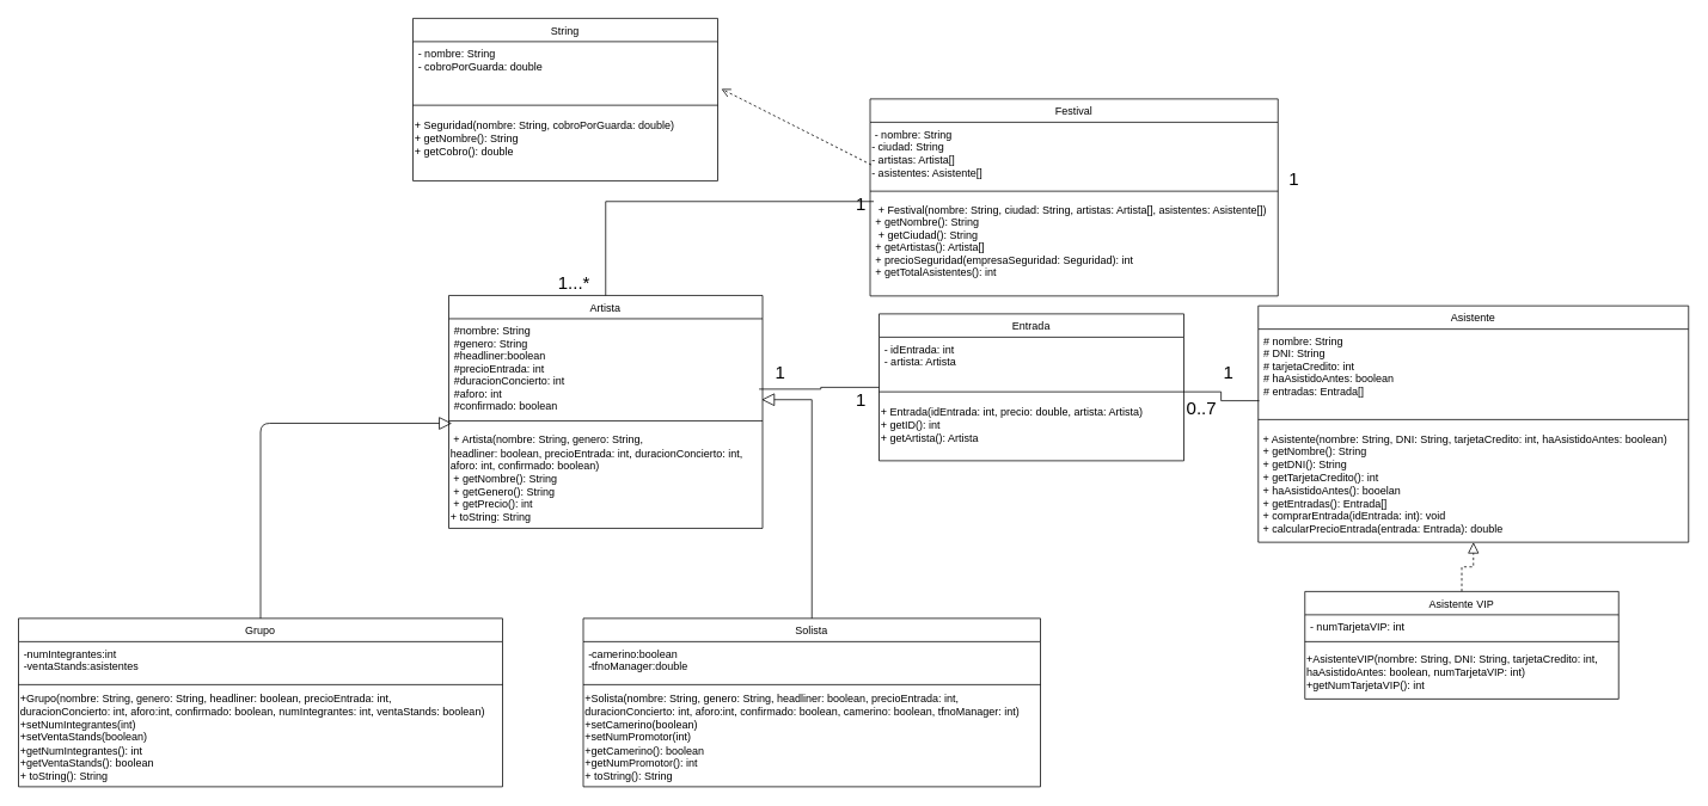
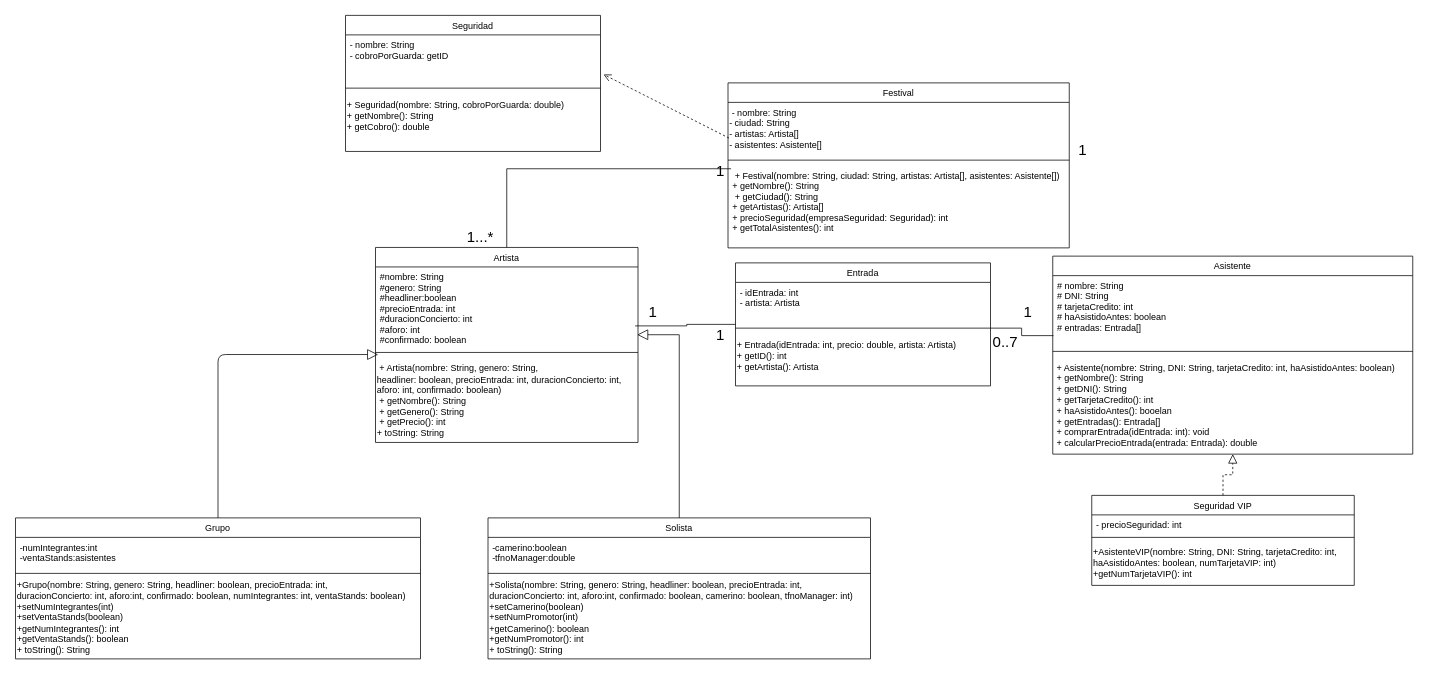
  <mxCell id="0" />
  <mxCell id="1" parent="0" />
  <mxCell id="2" value="Grupo" style="swimlane;fontStyle=0;align=center;verticalAlign=top;childLayout=stackLayout;horizontal=1;startSize=26;horizontalStack=0;resizeParent=1;resizeLast=0;collapsible=1;marginBottom=0;rounded=0;shadow=0;strokeWidth=1;" vertex="1" parent="1"><mxGeometry x="20" y="690" width="540" height="188" as="geometry"><mxRectangle x="542.88" y="280.58" width="160" height="90" as="alternateBounds" /></mxGeometry></mxCell>
  <mxCell id="3" value="-numIntegrantes:int&#10;-ventaStands:asistentes" style="text;align=left;verticalAlign=top;spacingLeft=4;spacingRight=4;overflow=hidden;rotatable=0;points=[[0,0.5],[1,0.5]];portConstraint=eastwest;" vertex="1" parent="2"><mxGeometry y="26" width="540" height="44" as="geometry" /></mxCell>
  <mxCell id="4" value="" style="line;html=1;strokeWidth=1;align=left;verticalAlign=middle;spacingTop=-1;spacingLeft=3;spacingRight=3;rotatable=0;labelPosition=right;points=[];portConstraint=eastwest;" vertex="1" parent="2"><mxGeometry y="70" width="540" height="8" as="geometry" /></mxCell>
  <mxCell id="5" value="&lt;div&gt;+Grupo(nombre: String, genero: String, headliner: boolean, precioEntrada: int,&lt;/div&gt;&lt;div&gt;duracionConcierto: int, aforo:int,&amp;nbsp;&lt;span style=&quot;background-color: transparent; color: light-dark(rgb(0, 0, 0), rgb(255, 255, 255));&quot;&gt;confirmado: boolean&lt;/span&gt;&lt;span style=&quot;background-color: transparent; color: light-dark(rgb(0, 0, 0), rgb(255, 255, 255));&quot;&gt;, numIntegrantes: int, ventaStands: boolean)&lt;/span&gt;&lt;/div&gt;+setNumIntegrantes(int)&lt;div&gt;+setVentaStands(boolean)&lt;/div&gt;&lt;div&gt;+getNumIntegrantes(): int&lt;/div&gt;&lt;div&gt;+getVentaStands(): boolean&lt;/div&gt;&lt;div&gt;+ toString(): String&lt;/div&gt;" style="text;html=1;align=left;verticalAlign=middle;resizable=0;points=[];autosize=1;strokeColor=none;fillColor=none;" vertex="1" parent="2"><mxGeometry y="78" width="540" height="110" as="geometry" /></mxCell>
  <mxCell id="6" value="Asistente" style="swimlane;fontStyle=0;align=center;verticalAlign=top;childLayout=stackLayout;horizontal=1;startSize=26;horizontalStack=0;resizeParent=1;resizeLast=0;collapsible=1;marginBottom=0;rounded=0;shadow=0;strokeWidth=1;" vertex="1" parent="1"><mxGeometry x="1403" y="341" width="480" height="264" as="geometry"><mxRectangle x="340" y="380" width="170" height="26" as="alternateBounds" /></mxGeometry></mxCell>
  <mxCell id="7" value="# nombre: String&#10;# DNI: String&#10;# tarjetaCredito: int&#10;# haAsistidoAntes: boolean&#10;# entradas: Entrada[]" style="text;align=left;verticalAlign=top;spacingLeft=4;spacingRight=4;overflow=hidden;rotatable=0;points=[[0,0.5],[1,0.5]];portConstraint=eastwest;" vertex="1" parent="6"><mxGeometry y="26" width="480" height="94" as="geometry" /></mxCell>
  <mxCell id="8" value="" style="line;html=1;strokeWidth=1;align=left;verticalAlign=middle;spacingTop=-1;spacingLeft=3;spacingRight=3;rotatable=0;labelPosition=right;points=[];portConstraint=eastwest;" vertex="1" parent="6"><mxGeometry y="120" width="480" height="14" as="geometry" /></mxCell>
  <mxCell id="9" value="&lt;div&gt;&amp;nbsp;+ Asistente(nombre: String, DNI: String, tarjetaCredito: int, haAsistidoAntes: boolean)&lt;/div&gt;&amp;nbsp;+ getNombre(): String&lt;div&gt;&amp;nbsp;+ getDNI(): String&lt;/div&gt;&lt;div&gt;&amp;nbsp;+ getTarjetaCredito(): int&lt;/div&gt;&lt;div&gt;&amp;nbsp;+ haAsistidoAntes(): booelan&lt;/div&gt;&lt;div&gt;&amp;nbsp;+ getEntradas(): Entrada[]&lt;/div&gt;&lt;div&gt;&amp;nbsp;+ comprarEntrada(idEntrada: int): void&lt;/div&gt;&lt;div&gt;&amp;nbsp;+ calcularPrecioEntrada(entrada: Entrada): double&lt;/div&gt;" style="text;html=1;align=left;verticalAlign=middle;resizable=0;points=[];autosize=1;strokeColor=none;fillColor=none;rotation=0;" vertex="1" parent="6"><mxGeometry y="134" width="480" height="130" as="geometry" /></mxCell>
  <mxCell id="10" style="edgeStyle=orthogonalEdgeStyle;rounded=0;orthogonalLoop=1;jettySize=auto;html=1;exitX=0.5;exitY=0;exitDx=0;exitDy=0;entryX=0.5;entryY=1;entryDx=0;entryDy=0;endArrow=block;endFill=0;endSize=10;dashed=1;" edge="1" parent="1" source="11" target="6"><mxGeometry relative="1" as="geometry" /></mxCell>
- <mxCell id="11" value="Asistente VIP" style="swimlane;fontStyle=0;align=center;verticalAlign=top;childLayout=stackLayout;horizontal=1;startSize=26;horizontalStack=0;resizeParent=1;resizeLast=0;collapsible=1;marginBottom=0;rounded=0;shadow=0;strokeWidth=1;" vertex="1" parent="1"><mxGeometry x="1455" y="660" width="350" height="120" as="geometry"><mxRectangle x="340" y="380" width="170" height="26" as="alternateBounds" /></mxGeometry></mxCell>
- <mxCell id="12" value="- numTarjetaVIP: int" style="text;align=left;verticalAlign=top;spacingLeft=4;spacingRight=4;overflow=hidden;rotatable=0;points=[[0,0.5],[1,0.5]];portConstraint=eastwest;" vertex="1" parent="11"><mxGeometry y="26" width="350" height="26" as="geometry" /></mxCell>
+ <mxCell id="11" value="Seguridad VIP" style="swimlane;fontStyle=0;align=center;verticalAlign=top;childLayout=stackLayout;horizontal=1;startSize=26;horizontalStack=0;resizeParent=1;resizeLast=0;collapsible=1;marginBottom=0;rounded=0;shadow=0;strokeWidth=1;" vertex="1" parent="1"><mxGeometry x="1455" y="660" width="350" height="120" as="geometry"><mxRectangle x="340" y="380" width="170" height="26" as="alternateBounds" /></mxGeometry></mxCell>
+ <mxCell id="12" value="- precioSeguridad: int" style="text;align=left;verticalAlign=top;spacingLeft=4;spacingRight=4;overflow=hidden;rotatable=0;points=[[0,0.5],[1,0.5]];portConstraint=eastwest;" vertex="1" parent="11"><mxGeometry y="26" width="350" height="26" as="geometry" /></mxCell>
  <mxCell id="13" value="" style="line;html=1;strokeWidth=1;align=left;verticalAlign=middle;spacingTop=-1;spacingLeft=3;spacingRight=3;rotatable=0;labelPosition=right;points=[];portConstraint=eastwest;" vertex="1" parent="11"><mxGeometry y="52" width="350" height="8" as="geometry" /></mxCell>
  <mxCell id="14" value="&lt;div&gt;+AsistenteVIP(nombre: String, DNI: String, tarjetaCredito: int,&lt;/div&gt;&lt;div&gt;haAsistidoAntes: boolean, numTarjetaVIP: int)&lt;/div&gt;+getNumTarjetaVIP(): int" style="text;html=1;align=left;verticalAlign=middle;resizable=0;points=[];autosize=1;strokeColor=none;fillColor=none;" vertex="1" parent="11"><mxGeometry y="60" width="350" height="60" as="geometry" /></mxCell>
  <mxCell id="15" value="Solista" style="swimlane;fontStyle=0;align=center;verticalAlign=top;childLayout=stackLayout;horizontal=1;startSize=26;horizontalStack=0;resizeParent=1;resizeLast=0;collapsible=1;marginBottom=0;rounded=0;shadow=0;strokeWidth=1;" vertex="1" parent="1"><mxGeometry x="650" y="690" width="510" height="188" as="geometry"><mxRectangle x="542.88" y="280.58" width="160" height="90" as="alternateBounds" /></mxGeometry></mxCell>
  <mxCell id="16" value="-camerino:boolean&#10;-tfnoManager:double" style="text;align=left;verticalAlign=top;spacingLeft=4;spacingRight=4;overflow=hidden;rotatable=0;points=[[0,0.5],[1,0.5]];portConstraint=eastwest;" vertex="1" parent="15"><mxGeometry y="26" width="510" height="44" as="geometry" /></mxCell>
  <mxCell id="17" value="" style="line;html=1;strokeWidth=1;align=left;verticalAlign=middle;spacingTop=-1;spacingLeft=3;spacingRight=3;rotatable=0;labelPosition=right;points=[];portConstraint=eastwest;" vertex="1" parent="15"><mxGeometry y="70" width="510" height="8" as="geometry" /></mxCell>
  <mxCell id="18" value="&lt;div&gt;+Solista&lt;span style=&quot;background-color: transparent; color: light-dark(rgb(0, 0, 0), rgb(255, 255, 255));&quot;&gt;(nombre: String, genero: String, headliner: boolean, precioEntrada: int,&lt;/span&gt;&lt;/div&gt;&lt;div&gt;duracionConcierto: int, aforo:int,&amp;nbsp;&lt;span style=&quot;background-color: transparent; color: light-dark(rgb(0, 0, 0), rgb(255, 255, 255));&quot;&gt;confirmado: boolean&lt;/span&gt;&lt;span style=&quot;background-color: transparent; color: light-dark(rgb(0, 0, 0), rgb(255, 255, 255));&quot;&gt;, camerino: boolean, tfnoManager: int)&lt;/span&gt;&lt;/div&gt;+setCamerino(boolean)&lt;div&gt;+setNumPromotor(int)&lt;/div&gt;&lt;div&gt;+getCamerino(): boolean&lt;/div&gt;&lt;div&gt;+getNumPromotor(): int&lt;/div&gt;&lt;div&gt;+ toString(): String&lt;/div&gt;" style="text;html=1;align=left;verticalAlign=middle;resizable=0;points=[];autosize=1;strokeColor=none;fillColor=none;" vertex="1" parent="15"><mxGeometry y="78" width="510" height="110" as="geometry" /></mxCell>
  <mxCell id="19" value="Festival&#10;" style="swimlane;fontStyle=0;align=center;verticalAlign=top;childLayout=stackLayout;horizontal=1;startSize=26;horizontalStack=0;resizeParent=1;resizeLast=0;collapsible=1;marginBottom=0;rounded=0;shadow=0;strokeWidth=1;" vertex="1" parent="1"><mxGeometry x="970" y="110" width="455" height="220" as="geometry"><mxRectangle x="340" y="380" width="170" height="26" as="alternateBounds" /></mxGeometry></mxCell>
  <mxCell id="20" value="&lt;div&gt;&lt;span style=&quot;background-color: transparent; color: light-dark(rgb(0, 0, 0), rgb(255, 255, 255));&quot;&gt;&amp;nbsp;- nombre: String&lt;/span&gt;&lt;/div&gt;- ciudad: String&lt;br style=&quot;padding: 0px; margin: 0px;&quot;&gt;- artistas: Artista[]&lt;div&gt;- asistentes: Asistente[]&lt;/div&gt;" style="text;html=1;align=left;verticalAlign=middle;resizable=0;points=[];autosize=1;strokeColor=none;fillColor=none;rotation=0;" vertex="1" parent="19"><mxGeometry y="26" width="455" height="70" as="geometry" /></mxCell>
  <mxCell id="21" value="" style="line;html=1;strokeWidth=1;align=left;verticalAlign=middle;spacingTop=-1;spacingLeft=3;spacingRight=3;rotatable=0;labelPosition=right;points=[];portConstraint=eastwest;" vertex="1" parent="19"><mxGeometry y="96" width="455" height="14" as="geometry" /></mxCell>
  <mxCell id="22" value=" + Festival(nombre: String, ciudad: String, artistas: Artista[], asistentes: Asistente[])&#10;+ getNombre(): String&#10; + getCiudad(): String &#10;+ getArtistas(): Artista[]&#10;+ precioSeguridad(empresaSeguridad: Seguridad): int&#10;+ getTotalAsistentes(): int" style="text;align=left;verticalAlign=top;spacingLeft=4;spacingRight=4;overflow=hidden;rotatable=0;points=[[0,0.5],[1,0.5]];portConstraint=eastwest;" vertex="1" parent="19"><mxGeometry y="110" width="455" height="110" as="geometry" /></mxCell>
  <mxCell id="23" value="Artista" style="swimlane;fontStyle=0;align=center;verticalAlign=top;childLayout=stackLayout;horizontal=1;startSize=26;horizontalStack=0;resizeParent=1;resizeLast=0;collapsible=1;marginBottom=0;rounded=0;shadow=0;strokeWidth=1;" vertex="1" parent="1"><mxGeometry x="500" y="329.42" width="350" height="260" as="geometry"><mxRectangle x="542.88" y="280.58" width="160" height="90" as="alternateBounds" /></mxGeometry></mxCell>
  <mxCell id="24" value="#nombre: String&#10;#genero: String&#10;#headliner:boolean&#10;#precioEntrada: int&#10;#duracionConcierto: int&#10;#aforo: int&#10;#confirmado: boolean" style="text;align=left;verticalAlign=top;spacingLeft=4;spacingRight=4;overflow=hidden;rotatable=0;points=[[0,0.5],[1,0.5]];portConstraint=eastwest;" vertex="1" parent="23"><mxGeometry y="26" width="350" height="104" as="geometry" /></mxCell>
  <mxCell id="25" value="" style="line;html=1;strokeWidth=1;align=left;verticalAlign=middle;spacingTop=-1;spacingLeft=3;spacingRight=3;rotatable=0;labelPosition=right;points=[];portConstraint=eastwest;" vertex="1" parent="23"><mxGeometry y="130" width="350" height="20" as="geometry" /></mxCell>
  <mxCell id="26" value="&amp;nbsp;+ Artista(nombre: String, genero: String,&lt;div&gt;headliner: boolean, precioEntrada: int,&amp;nbsp;&lt;span style=&quot;background-color: transparent; color: light-dark(rgb(0, 0, 0), rgb(255, 255, 255));&quot;&gt;duracionConcierto: int,&lt;/span&gt;&lt;/div&gt;&lt;div&gt;&lt;span style=&quot;background-color: transparent; color: light-dark(rgb(0, 0, 0), rgb(255, 255, 255));&quot;&gt;aforo: int, confirmado: boolean)&lt;/span&gt;&lt;/div&gt;&lt;div&gt;&lt;div&gt;&amp;nbsp;+ getNombre(): String&lt;div&gt;&amp;nbsp;+ getGenero(): String&lt;/div&gt;&lt;/div&gt;&lt;/div&gt;&lt;div&gt;&amp;nbsp;+ getPrecio(): int&lt;/div&gt;&lt;div&gt;+ toString: String&lt;/div&gt;" style="text;html=1;align=left;verticalAlign=middle;resizable=0;points=[];autosize=1;strokeColor=none;fillColor=none;" vertex="1" parent="23"><mxGeometry y="150" width="350" height="110" as="geometry" /></mxCell>
  <mxCell id="27" value="Entrada" style="swimlane;fontStyle=0;align=center;verticalAlign=top;childLayout=stackLayout;horizontal=1;startSize=26;horizontalStack=0;resizeParent=1;resizeLast=0;collapsible=1;marginBottom=0;rounded=0;shadow=0;strokeWidth=1;" vertex="1" parent="1"><mxGeometry x="980" y="350" width="340" height="164" as="geometry"><mxRectangle x="340" y="380" width="170" height="26" as="alternateBounds" /></mxGeometry></mxCell>
  <mxCell id="28" value="- idEntrada: int&#10;- artista: Artista" style="text;align=left;verticalAlign=top;spacingLeft=4;spacingRight=4;overflow=hidden;rotatable=0;points=[[0,0.5],[1,0.5]];portConstraint=eastwest;" vertex="1" parent="27"><mxGeometry y="26" width="340" height="54" as="geometry" /></mxCell>
  <mxCell id="29" value="" style="line;html=1;strokeWidth=1;align=left;verticalAlign=middle;spacingTop=-1;spacingLeft=3;spacingRight=3;rotatable=0;labelPosition=right;points=[];portConstraint=eastwest;" vertex="1" parent="27"><mxGeometry y="80" width="340" height="14" as="geometry" /></mxCell>
  <mxCell id="30" value="&lt;div&gt;+ Entrada(idEntrada: int, precio: double, artista: Artista)&lt;/div&gt;&lt;div&gt;+ getID(): int&lt;/div&gt;&lt;div&gt;+ getArtista(): Artista&lt;/div&gt;" style="text;html=1;align=left;verticalAlign=middle;resizable=0;points=[];autosize=1;strokeColor=none;fillColor=none;rotation=0;" vertex="1" parent="27"><mxGeometry y="94" width="340" height="60" as="geometry" /></mxCell>
- <mxCell id="31" value="String" style="swimlane;fontStyle=0;align=center;verticalAlign=top;childLayout=stackLayout;horizontal=1;startSize=26;horizontalStack=0;resizeParent=1;resizeLast=0;collapsible=1;marginBottom=0;rounded=0;shadow=0;strokeWidth=1;" vertex="1" parent="1"><mxGeometry x="460" y="20" width="340" height="181.42" as="geometry"><mxRectangle x="340" y="380" width="170" height="26" as="alternateBounds" /></mxGeometry></mxCell>
- <mxCell id="32" value="- nombre: String&#10;- cobroPorGuarda: double" style="text;align=left;verticalAlign=top;spacingLeft=4;spacingRight=4;overflow=hidden;rotatable=0;points=[[0,0.5],[1,0.5]];portConstraint=eastwest;" vertex="1" parent="31"><mxGeometry y="26" width="340" height="64" as="geometry" /></mxCell>
+ <mxCell id="31" value="Seguridad" style="swimlane;fontStyle=0;align=center;verticalAlign=top;childLayout=stackLayout;horizontal=1;startSize=26;horizontalStack=0;resizeParent=1;resizeLast=0;collapsible=1;marginBottom=0;rounded=0;shadow=0;strokeWidth=1;" vertex="1" parent="1"><mxGeometry x="460" y="20" width="340" height="181.42" as="geometry"><mxRectangle x="340" y="380" width="170" height="26" as="alternateBounds" /></mxGeometry></mxCell>
+ <mxCell id="32" value="- nombre: String&#10;- cobroPorGuarda: getID" style="text;align=left;verticalAlign=top;spacingLeft=4;spacingRight=4;overflow=hidden;rotatable=0;points=[[0,0.5],[1,0.5]];portConstraint=eastwest;" vertex="1" parent="31"><mxGeometry y="26" width="340" height="64" as="geometry" /></mxCell>
  <mxCell id="33" value="" style="line;html=1;strokeWidth=1;align=left;verticalAlign=middle;spacingTop=-1;spacingLeft=3;spacingRight=3;rotatable=0;labelPosition=right;points=[];portConstraint=eastwest;" vertex="1" parent="31"><mxGeometry y="90" width="340" height="14" as="geometry" /></mxCell>
  <mxCell id="34" value="&lt;div&gt;+ Seguridad(nombre: String, cobroPorGuarda: double)&lt;/div&gt;&lt;div&gt;+ getNombre(): String&lt;/div&gt;&lt;div&gt;+ getCobro(): double&lt;/div&gt;" style="text;html=1;align=left;verticalAlign=middle;resizable=0;points=[];autosize=1;strokeColor=none;fillColor=none;rotation=0;" vertex="1" parent="31"><mxGeometry y="104" width="340" height="60" as="geometry" /></mxCell>
  <mxCell id="35" style="edgeStyle=orthogonalEdgeStyle;rounded=1;orthogonalLoop=1;jettySize=auto;html=1;exitX=0.5;exitY=0;exitDx=0;exitDy=0;entryX=0.01;entryY=0.64;entryDx=0;entryDy=0;entryPerimeter=0;curved=0;endArrow=block;endFill=0;endSize=12;" edge="1" parent="1" source="2" target="25"><mxGeometry relative="1" as="geometry" /></mxCell>
  <mxCell id="36" style="edgeStyle=orthogonalEdgeStyle;rounded=0;orthogonalLoop=1;jettySize=auto;html=1;exitX=0.5;exitY=0;exitDx=0;exitDy=0;entryX=0.997;entryY=0.869;entryDx=0;entryDy=0;entryPerimeter=0;endArrow=block;endFill=0;endSize=12;" edge="1" parent="1" source="15" target="24"><mxGeometry relative="1" as="geometry" /></mxCell>
  <mxCell id="37" style="edgeStyle=orthogonalEdgeStyle;rounded=0;orthogonalLoop=1;jettySize=auto;html=1;exitX=0;exitY=0.5;exitDx=0;exitDy=0;entryX=0.989;entryY=0.756;entryDx=0;entryDy=0;entryPerimeter=0;endArrow=none;startFill=0;" edge="1" parent="1" source="27" target="24"><mxGeometry relative="1" as="geometry" /></mxCell>
  <mxCell id="38" style="edgeStyle=orthogonalEdgeStyle;rounded=0;orthogonalLoop=1;jettySize=auto;html=1;entryX=0.002;entryY=0.851;entryDx=0;entryDy=0;entryPerimeter=0;endArrow=none;startFill=0;" edge="1" parent="1" source="29" target="7"><mxGeometry relative="1" as="geometry" /></mxCell>
  <mxCell id="39" style="edgeStyle=orthogonalEdgeStyle;rounded=0;orthogonalLoop=1;jettySize=auto;html=1;exitX=0.5;exitY=0;exitDx=0;exitDy=0;entryX=0.009;entryY=0.041;entryDx=0;entryDy=0;entryPerimeter=0;endArrow=none;startFill=0;" edge="1" parent="1" source="23" target="22"><mxGeometry relative="1" as="geometry" /></mxCell>
  <mxCell id="40" value="1" style="text;html=1;align=center;verticalAlign=middle;whiteSpace=wrap;rounded=0;strokeWidth=3;fontSize=20;" vertex="1" parent="1"><mxGeometry x="1413" y="184" width="60" height="30" as="geometry" /></mxCell>
  <mxCell id="41" value="&lt;font style=&quot;font-size: 20px;&quot;&gt;1...*&lt;/font&gt;" style="text;html=1;align=center;verticalAlign=middle;whiteSpace=wrap;rounded=0;" vertex="1" parent="1"><mxGeometry x="610" y="300" width="60" height="30" as="geometry" /></mxCell>
  <mxCell id="42" value="1" style="text;html=1;align=center;verticalAlign=middle;whiteSpace=wrap;rounded=0;strokeWidth=3;fontSize=20;" vertex="1" parent="1"><mxGeometry x="930" y="201.42" width="60" height="50" as="geometry" /></mxCell>
  <mxCell id="43" value="1" style="text;html=1;align=center;verticalAlign=middle;whiteSpace=wrap;rounded=0;strokeWidth=3;fontSize=20;" vertex="1" parent="1"><mxGeometry x="1340" y="400" width="60" height="30" as="geometry" /></mxCell>
  <mxCell id="44" value="0..7" style="text;html=1;align=center;verticalAlign=middle;whiteSpace=wrap;rounded=0;strokeWidth=3;fontSize=20;" vertex="1" parent="1"><mxGeometry x="1310" y="439.42" width="60" height="30" as="geometry" /></mxCell>
  <mxCell id="45" value="1" style="text;html=1;align=center;verticalAlign=middle;whiteSpace=wrap;rounded=0;strokeWidth=3;fontSize=20;" vertex="1" parent="1"><mxGeometry x="840" y="400" width="60" height="30" as="geometry" /></mxCell>
  <mxCell id="46" value="1" style="text;html=1;align=center;verticalAlign=middle;whiteSpace=wrap;rounded=0;strokeWidth=3;fontSize=20;" vertex="1" parent="1"><mxGeometry x="930" y="430" width="60" height="30" as="geometry" /></mxCell>
  <mxCell id="47" value="&lt;div&gt;&lt;br&gt;&lt;/div&gt;&lt;div&gt;&lt;br&gt;&lt;/div&gt;" style="html=1;verticalAlign=bottom;endArrow=open;dashed=1;endSize=8;curved=0;rounded=0;exitX=0.003;exitY=0.68;exitDx=0;exitDy=0;exitPerimeter=0;entryX=1.012;entryY=0.825;entryDx=0;entryDy=0;entryPerimeter=0;" edge="1" parent="1" source="20" target="32"><mxGeometry x="0.015" y="-37" relative="1" as="geometry"><mxPoint x="950" y="131" as="sourcePoint" /><mxPoint x="870" y="131" as="targetPoint" /><mxPoint as="offset" /></mxGeometry></mxCell>
